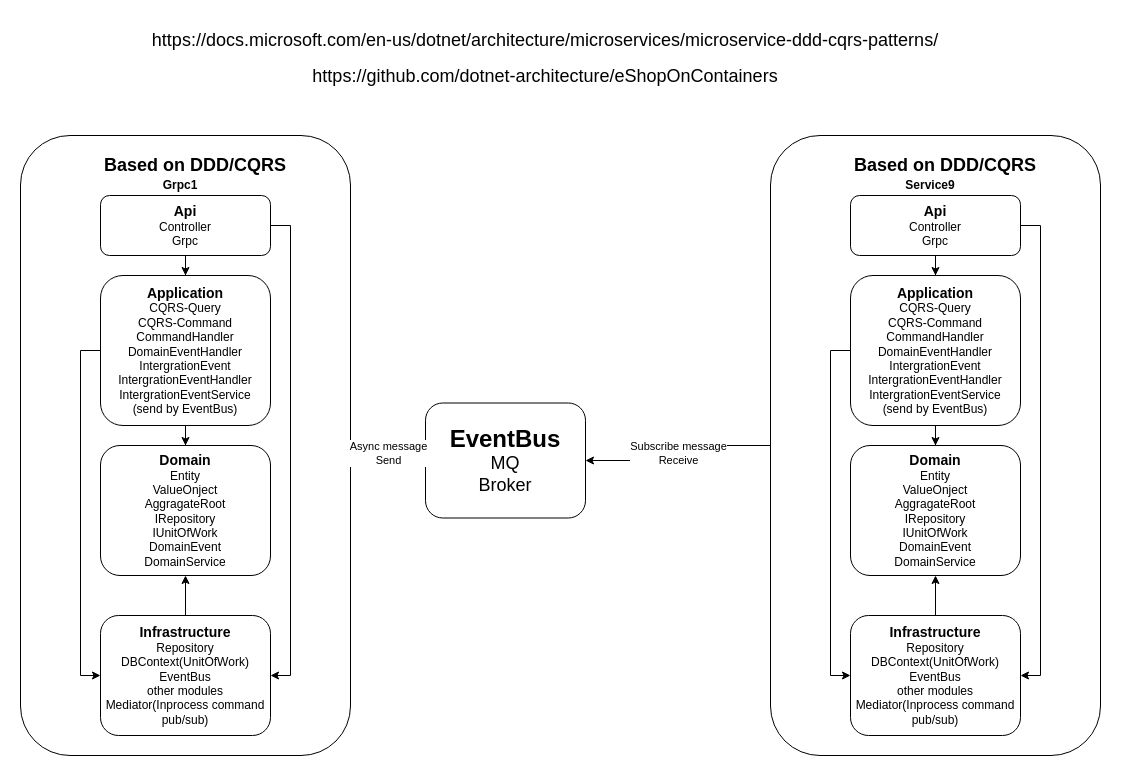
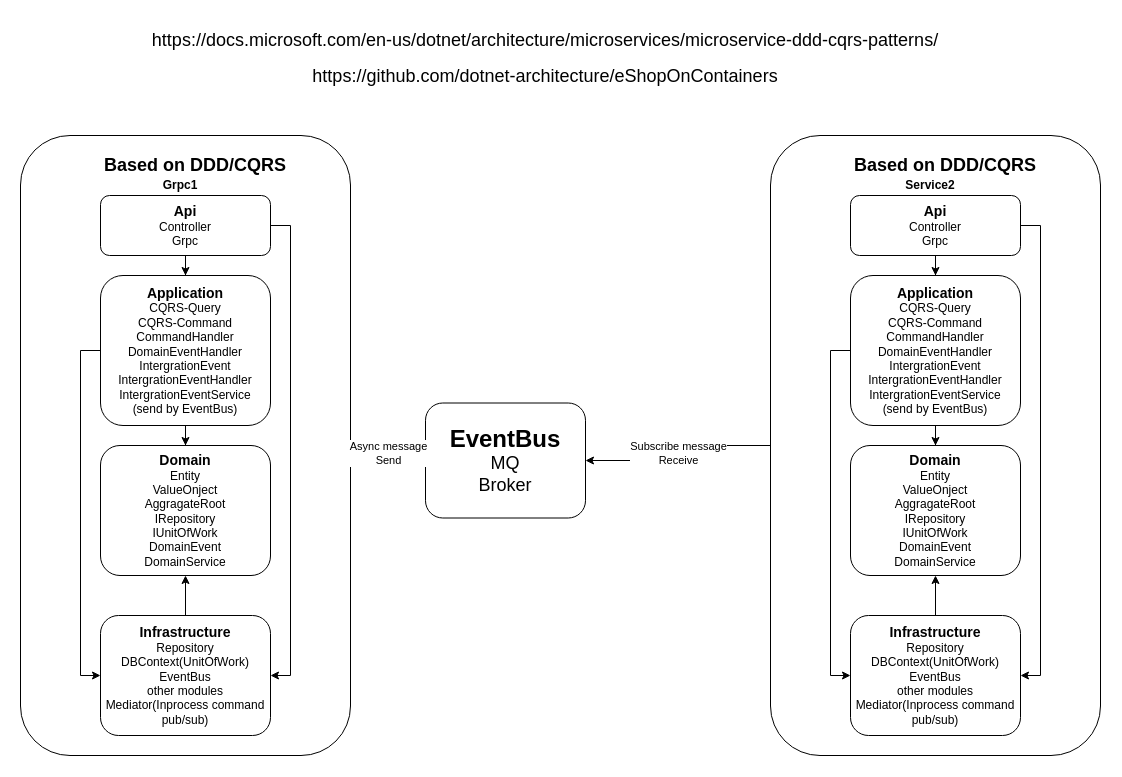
  <mxCell id="0" />
  <mxCell id="1" parent="0" />
  <mxCell id="2" value="" style="group" vertex="1" connectable="0" parent="1"><mxGeometry x="20" y="135" width="330" height="620" as="geometry" /></mxCell>
  <mxCell id="3" value="" style="rounded=1;whiteSpace=wrap;html=1;" vertex="1" parent="2"><mxGeometry width="330" height="620" as="geometry" /></mxCell>
  <mxCell id="4" value="&lt;font style=&quot;font-size: 14px&quot;&gt;&lt;b&gt;Application&lt;/b&gt;&lt;/font&gt;&lt;br&gt;CQRS-Query&lt;br&gt;CQRS-Command&lt;br&gt;CommandHandler&lt;br&gt;DomainEventHandler&lt;br&gt;IntergrationEvent&lt;br&gt;IntergrationEventHandler&lt;br&gt;IntergrationEventService&lt;br&gt;(send by EventBus)" style="rounded=1;whiteSpace=wrap;html=1;" vertex="1" parent="2"><mxGeometry x="80" y="140" width="170" height="150" as="geometry" /></mxCell>
  <mxCell id="5" value="&lt;b&gt;&lt;font style=&quot;font-size: 14px&quot;&gt;Domain&lt;/font&gt;&lt;/b&gt;&lt;br&gt;Entity&lt;br&gt;ValueOnject&lt;br&gt;AggragateRoot&lt;br&gt;IRepository&lt;br&gt;IUnitOfWork&lt;br&gt;DomainEvent&lt;br&gt;DomainService" style="rounded=1;whiteSpace=wrap;html=1;" vertex="1" parent="2"><mxGeometry x="80" y="310" width="170" height="130" as="geometry" /></mxCell>
  <mxCell id="6" value="" style="edgeStyle=orthogonalEdgeStyle;rounded=0;orthogonalLoop=1;jettySize=auto;html=1;" edge="1" parent="2" source="4" target="5"><mxGeometry relative="1" as="geometry" /></mxCell>
  <mxCell id="7" value="" style="edgeStyle=orthogonalEdgeStyle;rounded=0;orthogonalLoop=1;jettySize=auto;html=1;" edge="1" parent="2" source="8" target="5"><mxGeometry relative="1" as="geometry" /></mxCell>
  <mxCell id="8" value="&lt;font style=&quot;font-size: 14px&quot;&gt;&lt;b&gt;Infrastructure&lt;/b&gt;&lt;/font&gt;&lt;br&gt;Repository&lt;br&gt;DBContext(UnitOfWork)&lt;br&gt;EventBus&lt;br&gt;other modules&lt;br&gt;Mediator(Inprocess command pub/sub)" style="rounded=1;whiteSpace=wrap;html=1;" vertex="1" parent="2"><mxGeometry x="80" y="480" width="170" height="120" as="geometry" /></mxCell>
  <mxCell id="9" style="edgeStyle=orthogonalEdgeStyle;rounded=0;orthogonalLoop=1;jettySize=auto;html=1;entryX=0;entryY=0.5;entryDx=0;entryDy=0;exitX=0;exitY=0.5;exitDx=0;exitDy=0;" edge="1" parent="2" source="4" target="8"><mxGeometry relative="1" as="geometry" /></mxCell>
  <mxCell id="10" value="" style="edgeStyle=orthogonalEdgeStyle;rounded=0;orthogonalLoop=1;jettySize=auto;html=1;" edge="1" parent="2" source="12" target="4"><mxGeometry relative="1" as="geometry" /></mxCell>
  <mxCell id="11" style="edgeStyle=orthogonalEdgeStyle;rounded=0;orthogonalLoop=1;jettySize=auto;html=1;entryX=1;entryY=0.5;entryDx=0;entryDy=0;exitX=1;exitY=0.5;exitDx=0;exitDy=0;" edge="1" parent="2" source="12" target="8"><mxGeometry relative="1" as="geometry" /></mxCell>
  <mxCell id="12" value="&lt;font style=&quot;font-size: 14px&quot;&gt;&lt;b&gt;Api&lt;/b&gt;&lt;/font&gt;&lt;br&gt;Controller&lt;br&gt;Grpc" style="rounded=1;whiteSpace=wrap;html=1;" vertex="1" parent="2"><mxGeometry x="80" y="60" width="170" height="60" as="geometry" /></mxCell>
  <mxCell id="13" value="&lt;b&gt;&lt;font style=&quot;font-size: 18px&quot;&gt;Based on DDD/CQRS&lt;/font&gt;&lt;/b&gt;" style="text;html=1;strokeColor=none;fillColor=none;align=center;verticalAlign=middle;whiteSpace=wrap;rounded=0;" vertex="1" parent="2"><mxGeometry x="70" y="10" width="210" height="40" as="geometry" /></mxCell>
  <mxCell id="14" value="&lt;b&gt;Grpc1&lt;/b&gt;" style="text;html=1;strokeColor=none;fillColor=none;align=center;verticalAlign=middle;whiteSpace=wrap;rounded=0;" vertex="1" parent="2"><mxGeometry x="140" y="40" width="40" height="20" as="geometry" /></mxCell>
  <mxCell id="15" value="" style="group" vertex="1" connectable="0" parent="1"><mxGeometry x="770" y="135" width="330" height="620" as="geometry" /></mxCell>
  <mxCell id="16" value="" style="rounded=1;whiteSpace=wrap;html=1;" vertex="1" parent="15"><mxGeometry width="330" height="620" as="geometry" /></mxCell>
  <mxCell id="17" value="&lt;font style=&quot;font-size: 14px&quot;&gt;&lt;b&gt;Application&lt;/b&gt;&lt;/font&gt;&lt;br&gt;CQRS-Query&lt;br&gt;CQRS-Command&lt;br&gt;CommandHandler&lt;br&gt;DomainEventHandler&lt;br&gt;IntergrationEvent&lt;br&gt;IntergrationEventHandler&lt;br&gt;IntergrationEventService&lt;br&gt;(send by EventBus)" style="rounded=1;whiteSpace=wrap;html=1;" vertex="1" parent="15"><mxGeometry x="80" y="140" width="170" height="150" as="geometry" /></mxCell>
  <mxCell id="18" value="&lt;b&gt;&lt;font style=&quot;font-size: 14px&quot;&gt;Domain&lt;/font&gt;&lt;/b&gt;&lt;br&gt;Entity&lt;br&gt;ValueOnject&lt;br&gt;AggragateRoot&lt;br&gt;IRepository&lt;br&gt;IUnitOfWork&lt;br&gt;DomainEvent&lt;br&gt;DomainService" style="rounded=1;whiteSpace=wrap;html=1;" vertex="1" parent="15"><mxGeometry x="80" y="310" width="170" height="130" as="geometry" /></mxCell>
  <mxCell id="19" value="" style="edgeStyle=orthogonalEdgeStyle;rounded=0;orthogonalLoop=1;jettySize=auto;html=1;" edge="1" parent="15" source="17" target="18"><mxGeometry relative="1" as="geometry" /></mxCell>
  <mxCell id="20" value="" style="edgeStyle=orthogonalEdgeStyle;rounded=0;orthogonalLoop=1;jettySize=auto;html=1;" edge="1" parent="15" source="21" target="18"><mxGeometry relative="1" as="geometry" /></mxCell>
  <mxCell id="21" value="&lt;font style=&quot;font-size: 14px&quot;&gt;&lt;b&gt;Infrastructure&lt;/b&gt;&lt;/font&gt;&lt;br&gt;Repository&lt;br&gt;DBContext(UnitOfWork)&lt;br&gt;EventBus&lt;br&gt;other modules&lt;br&gt;Mediator(Inprocess command pub/sub)" style="rounded=1;whiteSpace=wrap;html=1;" vertex="1" parent="15"><mxGeometry x="80" y="480" width="170" height="120" as="geometry" /></mxCell>
  <mxCell id="22" style="edgeStyle=orthogonalEdgeStyle;rounded=0;orthogonalLoop=1;jettySize=auto;html=1;entryX=0;entryY=0.5;entryDx=0;entryDy=0;exitX=0;exitY=0.5;exitDx=0;exitDy=0;" edge="1" parent="15" source="17" target="21"><mxGeometry relative="1" as="geometry" /></mxCell>
  <mxCell id="23" value="" style="edgeStyle=orthogonalEdgeStyle;rounded=0;orthogonalLoop=1;jettySize=auto;html=1;" edge="1" parent="15" source="25" target="17"><mxGeometry relative="1" as="geometry" /></mxCell>
  <mxCell id="24" style="edgeStyle=orthogonalEdgeStyle;rounded=0;orthogonalLoop=1;jettySize=auto;html=1;entryX=1;entryY=0.5;entryDx=0;entryDy=0;exitX=1;exitY=0.5;exitDx=0;exitDy=0;" edge="1" parent="15" source="25" target="21"><mxGeometry relative="1" as="geometry" /></mxCell>
  <mxCell id="25" value="&lt;font style=&quot;font-size: 14px&quot;&gt;&lt;b&gt;Api&lt;/b&gt;&lt;/font&gt;&lt;br&gt;Controller&lt;br&gt;Grpc" style="rounded=1;whiteSpace=wrap;html=1;" vertex="1" parent="15"><mxGeometry x="80" y="60" width="170" height="60" as="geometry" /></mxCell>
  <mxCell id="26" value="&lt;b&gt;&lt;font style=&quot;font-size: 18px&quot;&gt;Based on DDD/CQRS&lt;/font&gt;&lt;/b&gt;" style="text;html=1;strokeColor=none;fillColor=none;align=center;verticalAlign=middle;whiteSpace=wrap;rounded=0;" vertex="1" parent="15"><mxGeometry x="70" y="10" width="210" height="40" as="geometry" /></mxCell>
- <mxCell id="27" value="&lt;b&gt;Service9&lt;/b&gt;" style="text;html=1;strokeColor=none;fillColor=none;align=center;verticalAlign=middle;whiteSpace=wrap;rounded=0;" vertex="1" parent="15"><mxGeometry x="140" y="40" width="40" height="20" as="geometry" /></mxCell>
+ <mxCell id="27" value="&lt;b&gt;Service2&lt;/b&gt;" style="text;html=1;strokeColor=none;fillColor=none;align=center;verticalAlign=middle;whiteSpace=wrap;rounded=0;" vertex="1" parent="15"><mxGeometry x="140" y="40" width="40" height="20" as="geometry" /></mxCell>
  <mxCell id="28" value="&lt;span style=&quot;background-color: rgb(255 , 255 , 255)&quot;&gt;&lt;font&gt;&lt;b style=&quot;font-size: 24px&quot;&gt;EventBus&lt;/b&gt;&lt;br&gt;&lt;font style=&quot;font-size: 18px&quot;&gt;MQ&lt;br&gt;&lt;/font&gt;&lt;font style=&quot;font-size: 18px&quot;&gt;Broker&lt;/font&gt;&lt;br&gt;&lt;/font&gt;&lt;/span&gt;" style="rounded=1;whiteSpace=wrap;html=1;" vertex="1" parent="1"><mxGeometry x="425" y="402.5" width="160" height="115" as="geometry" /></mxCell>
  <mxCell id="29" value="Async message&lt;br&gt;Send" style="edgeStyle=orthogonalEdgeStyle;rounded=0;orthogonalLoop=1;jettySize=auto;html=1;entryX=0;entryY=0.5;entryDx=0;entryDy=0;" edge="1" parent="1" source="3" target="28"><mxGeometry relative="1" as="geometry" /></mxCell>
  <mxCell id="30" value="Subscribe message&lt;br&gt;Receive" style="edgeStyle=orthogonalEdgeStyle;rounded=0;orthogonalLoop=1;jettySize=auto;html=1;entryX=1;entryY=0.5;entryDx=0;entryDy=0;" edge="1" parent="1" source="16" target="28"><mxGeometry relative="1" as="geometry" /></mxCell>
  <mxCell id="31" value="&lt;font&gt;&lt;span style=&quot;font-size: 18px&quot;&gt;https://docs.microsoft.com/en-us/dotnet/architecture/microservices/microservice-ddd-cqrs-patterns/&lt;/span&gt;&lt;br&gt;&lt;br&gt;&lt;span style=&quot;font-size: 18px&quot;&gt;https://github.com/dotnet-architecture/eShopOnContainers&lt;/span&gt;&lt;br&gt;&lt;/font&gt;" style="text;html=1;strokeColor=none;fillColor=none;align=center;verticalAlign=middle;whiteSpace=wrap;rounded=0;" vertex="1" parent="1"><mxGeometry x="130" y="20" width="830" height="75" as="geometry" /></mxCell>
